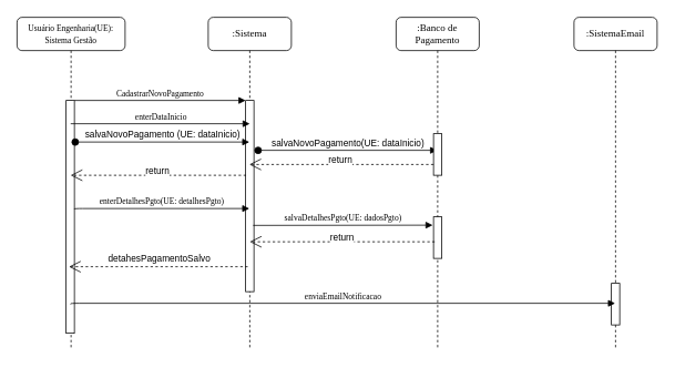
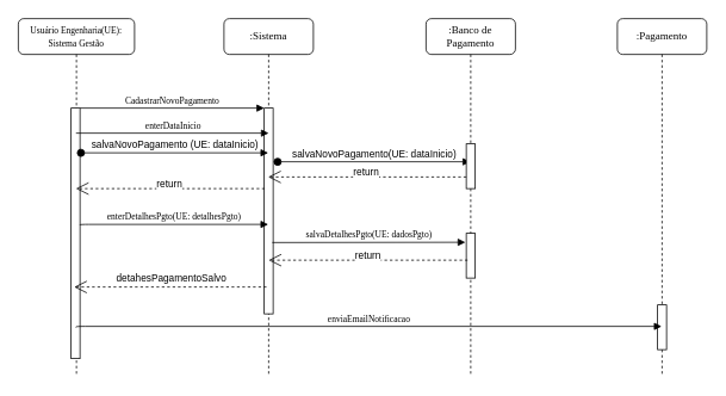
  <mxCell id="0" />
  <mxCell id="1" parent="0" />
  <mxCell id="2" value=":Sistema" style="shape=umlLifeline;perimeter=lifelinePerimeter;whiteSpace=wrap;html=1;container=1;collapsible=0;recursiveResize=0;outlineConnect=0;rounded=1;shadow=0;comic=0;labelBackgroundColor=none;strokeWidth=1;fontFamily=Verdana;fontSize=12;align=center;" parent="1" vertex="1"><mxGeometry x="250" y="20" width="100" height="400" as="geometry" /></mxCell>
  <mxCell id="3" value="" style="html=1;points=[];perimeter=orthogonalPerimeter;rounded=0;shadow=0;comic=0;labelBackgroundColor=none;strokeWidth=1;fontFamily=Verdana;fontSize=12;align=center;" parent="2" vertex="1"><mxGeometry x="45" y="100" width="10" height="230" as="geometry" /></mxCell>
  <mxCell id="4" value="salvaNovoPagamento(UE: dataInicio)" style="html=1;verticalAlign=bottom;startArrow=oval;startFill=1;endArrow=block;startSize=8;curved=0;rounded=0;" edge="1" parent="2" target="5"><mxGeometry width="60" relative="1" as="geometry"><mxPoint x="60" y="160" as="sourcePoint" /><mxPoint x="170" y="160" as="targetPoint" /></mxGeometry></mxCell>
  <mxCell id="5" value=":Banco de Pagamento" style="shape=umlLifeline;perimeter=lifelinePerimeter;whiteSpace=wrap;html=1;container=1;collapsible=0;recursiveResize=0;outlineConnect=0;rounded=1;shadow=0;comic=0;labelBackgroundColor=none;strokeWidth=1;fontFamily=Verdana;fontSize=12;align=center;" parent="1" vertex="1"><mxGeometry x="476" y="20" width="100" height="400" as="geometry" /></mxCell>
  <mxCell id="6" value="" style="html=1;points=[];perimeter=orthogonalPerimeter;rounded=0;shadow=0;comic=0;labelBackgroundColor=none;strokeWidth=1;fontFamily=Verdana;fontSize=12;align=center;" parent="5" vertex="1"><mxGeometry x="45" y="240" width="10" height="50" as="geometry" /></mxCell>
  <mxCell id="7" value="" style="html=1;points=[];perimeter=orthogonalPerimeter;rounded=0;shadow=0;comic=0;labelBackgroundColor=none;strokeWidth=1;fontFamily=Verdana;fontSize=12;align=center;" vertex="1" parent="5"><mxGeometry x="45" y="140" width="10" height="50" as="geometry" /></mxCell>
  <mxCell id="8" value="return" style="endArrow=open;endSize=12;dashed=1;html=1;rounded=0;" edge="1" parent="5"><mxGeometry x="0.011" y="-5" width="160" relative="1" as="geometry"><mxPoint x="45" y="177" as="sourcePoint" /><mxPoint x="-176.5" y="177" as="targetPoint" /><mxPoint as="offset" /></mxGeometry></mxCell>
  <mxCell id="9" value="&lt;font style=&quot;font-size: 10px;&quot;&gt;salvaDetalhesPgto(UE: dadosPgto)&lt;/font&gt;" style="html=1;verticalAlign=bottom;endArrow=block;labelBackgroundColor=none;fontFamily=Verdana;fontSize=12;edgeStyle=elbowEdgeStyle;elbow=vertical;" parent="5" edge="1"><mxGeometry relative="1" as="geometry"><mxPoint x="-172" y="250.28" as="sourcePoint" /><mxPoint x="44" y="250" as="targetPoint" /><mxPoint as="offset" /><Array as="points"><mxPoint x="73" y="250" /></Array></mxGeometry></mxCell>
  <mxCell id="10" value="&lt;font style=&quot;font-size: 10px;&quot;&gt;Usuário Engenharia(UE): Sistema Gestão&lt;/font&gt;" style="shape=umlLifeline;perimeter=lifelinePerimeter;whiteSpace=wrap;html=1;container=1;collapsible=0;recursiveResize=0;outlineConnect=0;rounded=1;shadow=0;comic=0;labelBackgroundColor=none;strokeWidth=1;fontFamily=Verdana;fontSize=12;align=center;" parent="1" vertex="1"><mxGeometry x="20" y="20" width="130" height="400" as="geometry" /></mxCell>
  <mxCell id="11" value="" style="html=1;points=[];perimeter=orthogonalPerimeter;rounded=0;shadow=0;comic=0;labelBackgroundColor=none;strokeWidth=1;fontFamily=Verdana;fontSize=12;align=center;" parent="10" vertex="1"><mxGeometry x="59" y="100" width="10" height="280" as="geometry" /></mxCell>
  <mxCell id="12" value="salvaNovoPagamento (UE: dataInicio)" style="html=1;verticalAlign=bottom;startArrow=oval;startFill=1;endArrow=block;startSize=8;curved=0;rounded=0;" edge="1" parent="10" target="2"><mxGeometry x="0.002" width="60" relative="1" as="geometry"><mxPoint x="70" y="150" as="sourcePoint" /><mxPoint x="190" y="150" as="targetPoint" /><mxPoint as="offset" /></mxGeometry></mxCell>
  <mxCell id="13" value="&lt;font style=&quot;font-size: 10px;&quot;&gt;enterDetalhesPgto(UE: detalhesPgto)&lt;/font&gt;" style="html=1;verticalAlign=bottom;endArrow=block;labelBackgroundColor=none;fontFamily=Verdana;fontSize=12;edgeStyle=elbowEdgeStyle;elbow=vertical;" parent="10" edge="1" target="2"><mxGeometry relative="1" as="geometry"><mxPoint x="69" y="231" as="sourcePoint" /><mxPoint x="254" y="230" as="targetPoint" /><mxPoint as="offset" /><Array as="points"><mxPoint x="239" y="230" /></Array></mxGeometry></mxCell>
  <mxCell id="14" value="&lt;font style=&quot;font-size: 10px;&quot;&gt;CadastrarNovoPagamento&lt;/font&gt;" style="html=1;verticalAlign=bottom;endArrow=block;entryX=0;entryY=0;labelBackgroundColor=none;fontFamily=Verdana;fontSize=12;edgeStyle=elbowEdgeStyle;elbow=vertical;" parent="1" source="11" target="3" edge="1"><mxGeometry relative="1" as="geometry"><mxPoint x="140" y="130" as="sourcePoint" /><mxPoint as="offset" /></mxGeometry></mxCell>
  <mxCell id="15" value="&lt;font style=&quot;font-size: 10px;&quot;&gt;enterDataInicio&lt;/font&gt;" style="html=1;verticalAlign=bottom;endArrow=block;labelBackgroundColor=none;fontFamily=Verdana;fontSize=12;edgeStyle=elbowEdgeStyle;elbow=vertical;entryX=0.5;entryY=0.478;entryDx=0;entryDy=0;entryPerimeter=0;" parent="1" edge="1"><mxGeometry relative="1" as="geometry"><mxPoint x="84.5" y="148" as="sourcePoint" /><mxPoint x="300" y="147.94" as="targetPoint" /><mxPoint as="offset" /></mxGeometry></mxCell>
  <mxCell id="16" value="return" style="endArrow=open;endSize=12;dashed=1;html=1;rounded=0;exitX=0.1;exitY=0.245;exitDx=0;exitDy=0;exitPerimeter=0;" parent="1" edge="1"><mxGeometry x="0.011" y="-5" width="160" relative="1" as="geometry"><mxPoint x="522.5" y="290" as="sourcePoint" /><mxPoint x="300" y="290" as="targetPoint" /><mxPoint as="offset" /></mxGeometry></mxCell>
  <mxCell id="17" value="detahesPagamentoSalvo" style="endArrow=open;endSize=12;dashed=1;html=1;rounded=0;exitX=0.1;exitY=0.245;exitDx=0;exitDy=0;exitPerimeter=0;" parent="1" edge="1"><mxGeometry y="-10" width="160" relative="1" as="geometry"><mxPoint x="297.5" y="320" as="sourcePoint" /><mxPoint x="82.5" y="320" as="targetPoint" /><mxPoint x="1" as="offset" /></mxGeometry></mxCell>
  <mxCell id="18" value="return" style="endArrow=open;endSize=12;dashed=1;html=1;rounded=0;" edge="1" parent="1" target="10"><mxGeometry x="0.011" y="-5" width="160" relative="1" as="geometry"><mxPoint x="295.5" y="210" as="sourcePoint" /><mxPoint x="110" y="210" as="targetPoint" /><mxPoint as="offset" /></mxGeometry></mxCell>
- <mxCell id="19" value=":SistemaEmail" style="shape=umlLifeline;perimeter=lifelinePerimeter;whiteSpace=wrap;html=1;container=1;collapsible=0;recursiveResize=0;outlineConnect=0;rounded=1;shadow=0;comic=0;labelBackgroundColor=none;strokeWidth=1;fontFamily=Verdana;fontSize=12;align=center;" vertex="1" parent="1"><mxGeometry x="690" y="20" width="100" height="400" as="geometry" /></mxCell>
+ <mxCell id="19" value=":Pagamento" style="shape=umlLifeline;perimeter=lifelinePerimeter;whiteSpace=wrap;html=1;container=1;collapsible=0;recursiveResize=0;outlineConnect=0;rounded=1;shadow=0;comic=0;labelBackgroundColor=none;strokeWidth=1;fontFamily=Verdana;fontSize=12;align=center;" vertex="1" parent="1"><mxGeometry x="690" y="20" width="100" height="400" as="geometry" /></mxCell>
  <mxCell id="20" value="" style="html=1;points=[];perimeter=orthogonalPerimeter;rounded=0;shadow=0;comic=0;labelBackgroundColor=none;strokeWidth=1;fontFamily=Verdana;fontSize=12;align=center;" vertex="1" parent="19"><mxGeometry x="45" y="320" width="10" height="50" as="geometry" /></mxCell>
  <mxCell id="21" value="&lt;font style=&quot;font-size: 10px;&quot;&gt;enviaEmailNotificacao&lt;/font&gt;" style="html=1;verticalAlign=bottom;endArrow=block;labelBackgroundColor=none;fontFamily=Verdana;fontSize=12;edgeStyle=elbowEdgeStyle;elbow=vertical;" edge="1" parent="1" target="19"><mxGeometry relative="1" as="geometry"><mxPoint x="84.5" y="365" as="sourcePoint" /><mxPoint x="295.5" y="364" as="targetPoint" /><mxPoint as="offset" /><Array as="points"><mxPoint x="254.5" y="364" /></Array></mxGeometry></mxCell>
